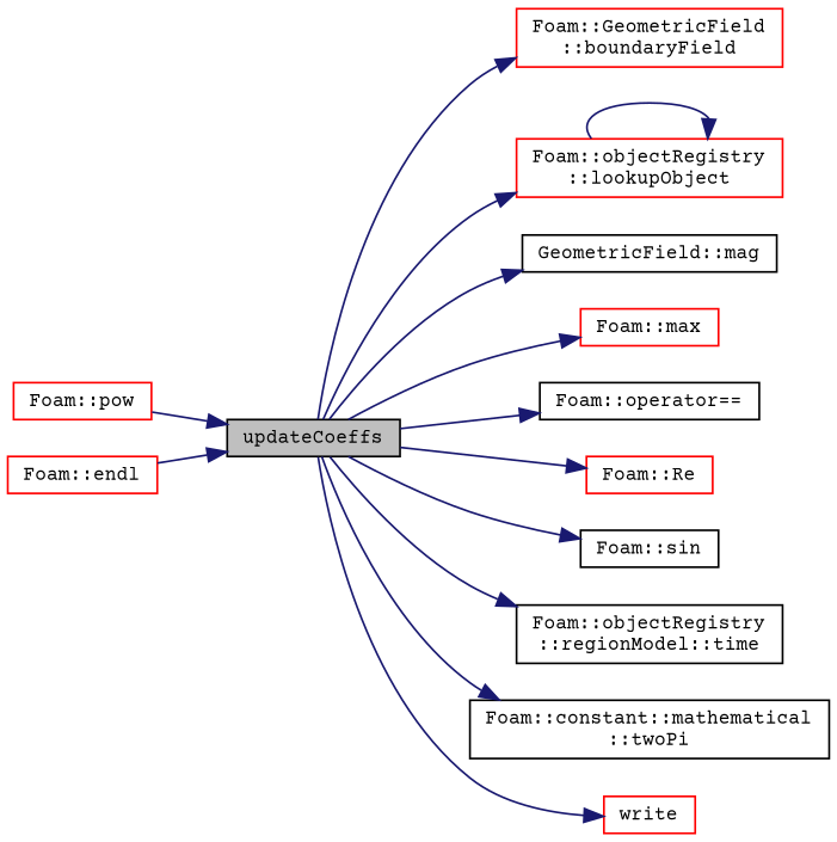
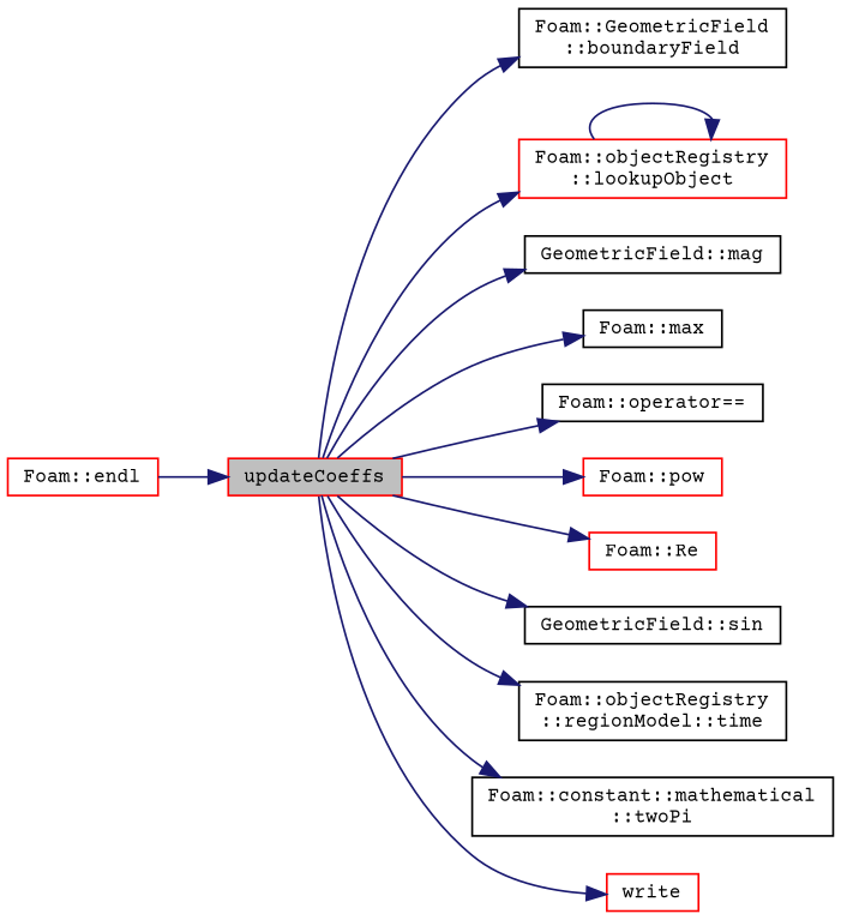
  digraph {
    fontname="Courier Prime"
    rankdir=LR
    node [color=black fontname="Courier Prime" fontsize=10 shape=record]
    edge [color=midnightblue fontname="Courier Prime" fontsize=10 labelfontname=Helvetica labelfontsize=10 style=solid]
-   n1 [fillcolor=grey75 fontcolor=black height=0.2 label=updateCoeffs style=filled width=0.4]
-   n2 [color=red height=0.2 label="Foam::GeometricField\l::boundaryField" width=0.4]
+   n1 [color=red fillcolor=grey75 fontcolor=black height=0.2 label=updateCoeffs style=filled width=0.4]
+   n2 [height=0.2 label="Foam::GeometricField\l::boundaryField" width=0.4]
    n3 [color=red height=0.2 label="Foam::objectRegistry\l::lookupObject" width=0.4]
    n4 [height=0.2 label="GeometricField::mag" width=0.4]
-   n5 [color=red height=0.2 label="Foam::max" width=0.4]
+   n5 [height=0.2 label="Foam::max" width=0.4]
    n6 [height=0.2 label="Foam::operator==" width=0.4]
    n7 [color=red height=0.2 label="Foam::pow" width=0.4]
    n8 [color=red height=0.2 label="Foam::Re" width=0.4]
-   n9 [height=0.2 label="Foam::sin" width=0.4]
+   n9 [height=0.2 label="GeometricField::sin" width=0.4]
    n10 [height=0.2 label="Foam::objectRegistry\l::regionModel::time" width=0.4]
    n11 [height=0.2 label="Foam::constant::mathematical\l::twoPi" width=0.4]
    n12 [color=red height=0.2 label=write width=0.4]
    n13 [color=red height=0.2 label="Foam::endl" width=0.4]
    n1 -> n2
    n1 -> n3
    n1 -> n4
    n1 -> n5
    n1 -> n6
-   n7 -> n1
+   n1 -> n7
    n1 -> n8
    n1 -> n9
    n1 -> n10
    n1 -> n11
    n1 -> n12
    n3 -> n3
    n13 -> n1
  }
